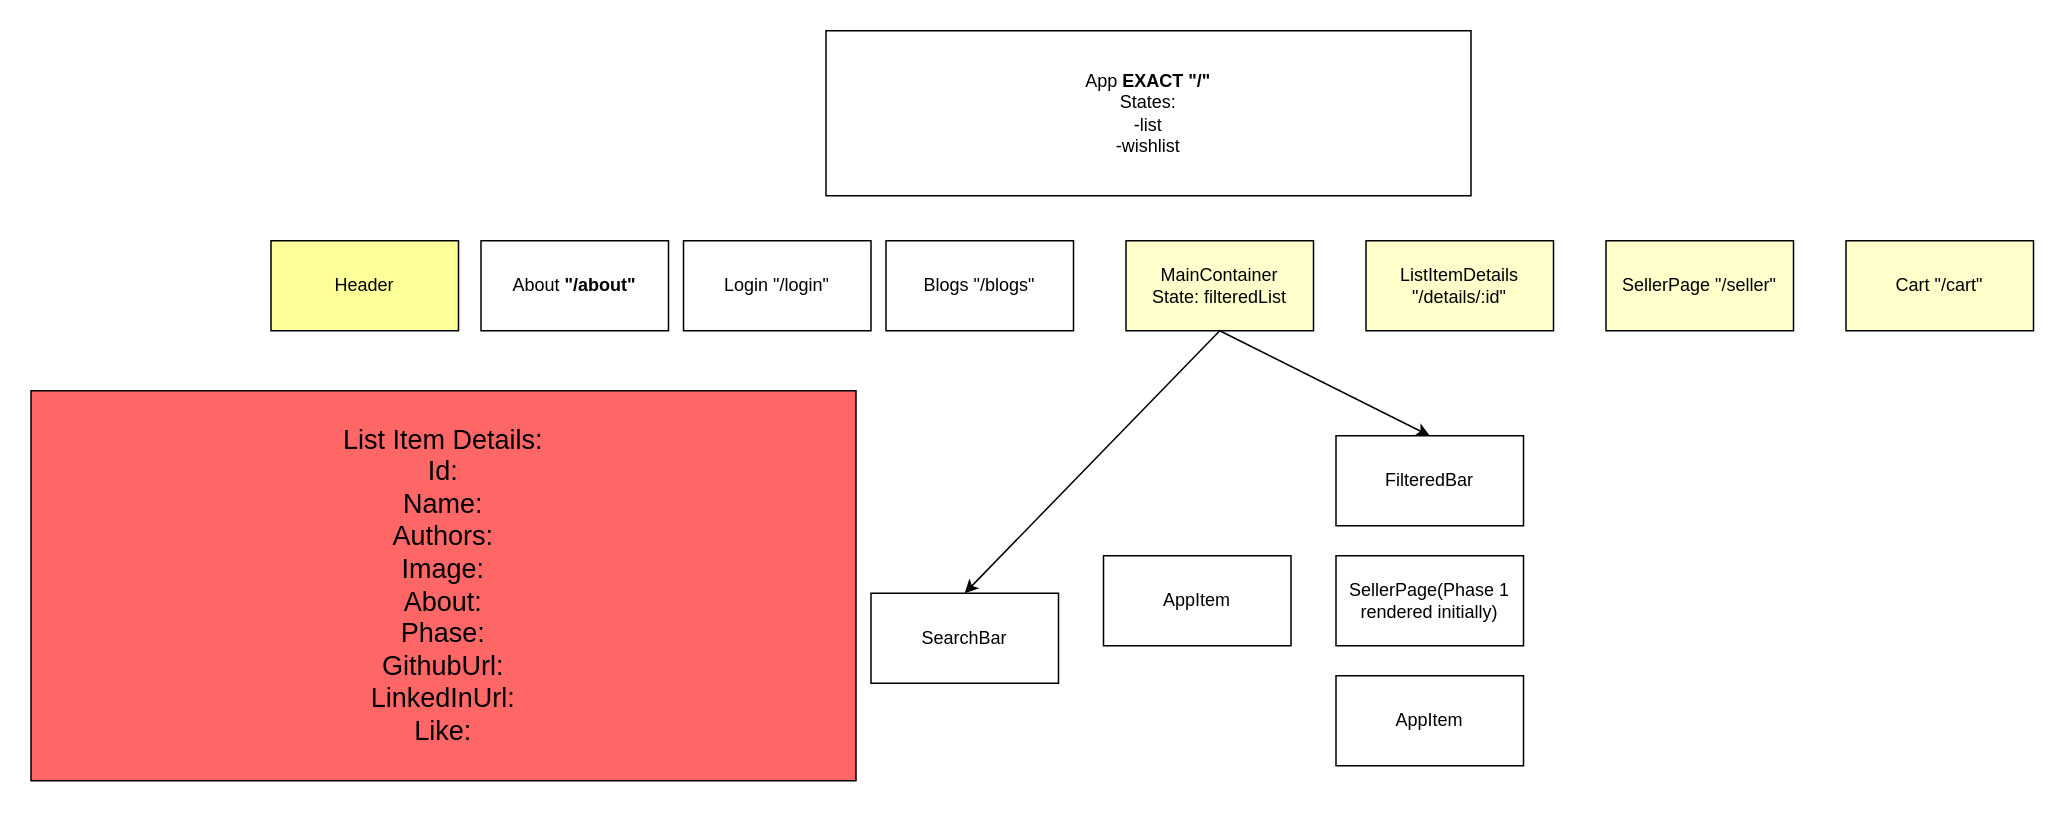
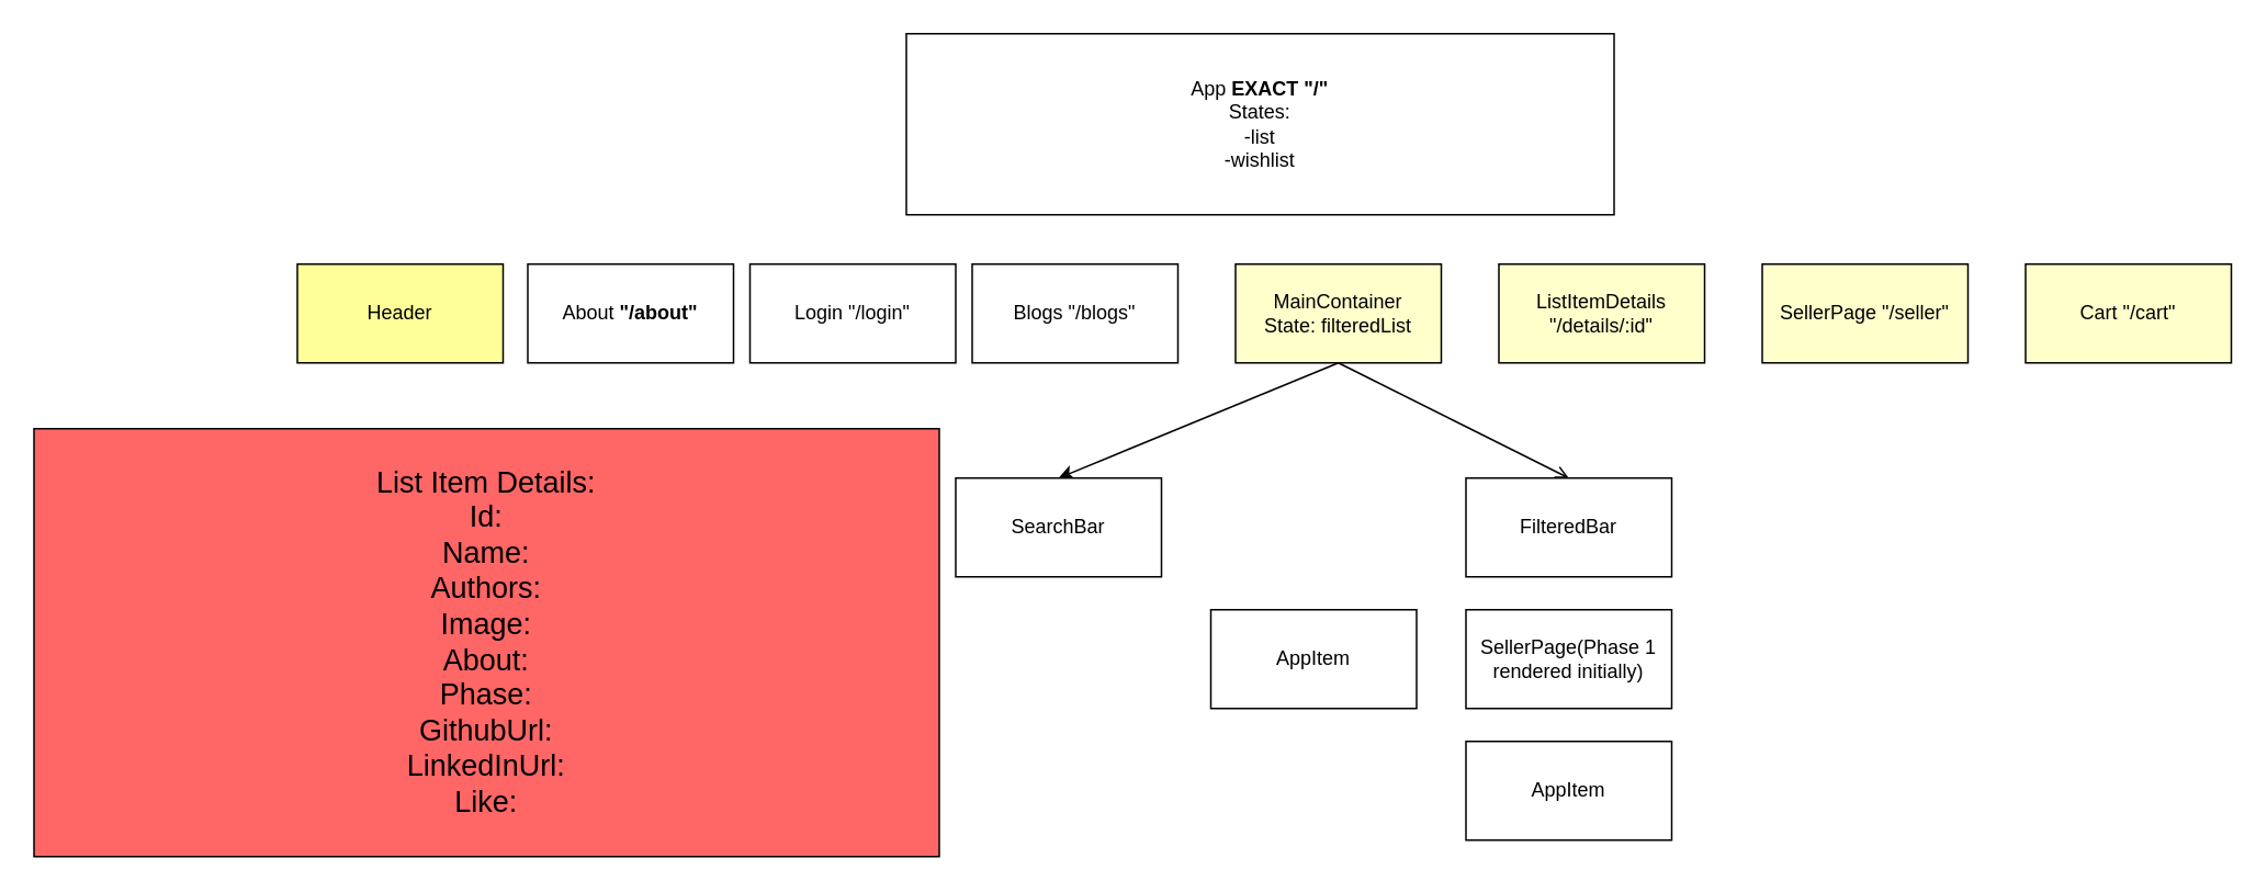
  <mxCell id="0" />
  <mxCell id="1" parent="0" />
  <mxCell id="2" value="&lt;font color=&quot;#000000&quot;&gt;App&lt;b&gt;&amp;nbsp;EXACT &quot;/&quot;&lt;/b&gt;&lt;br&gt;States:&lt;br&gt;-list&lt;br&gt;-wishlist&lt;br&gt;&lt;/font&gt;" style="rounded=0;whiteSpace=wrap;html=1;fillColor=#FFFFFF;" parent="1" vertex="1"><mxGeometry x="550" y="20" width="430" height="110" as="geometry" /></mxCell>
  <mxCell id="3" style="edgeStyle=none;html=1;exitX=0.5;exitY=1;exitDx=0;exitDy=0;entryX=0.5;entryY=0;entryDx=0;entryDy=0;fontColor=#000000;" parent="1" source="5" target="7" edge="1"><mxGeometry relative="1" as="geometry" /></mxCell>
- <mxCell id="4" style="edgeStyle=none;html=1;exitX=0.5;exitY=1;exitDx=0;exitDy=0;entryX=0.5;entryY=0;entryDx=0;entryDy=0;fontColor=#000000;" parent="1" source="5" target="15" edge="1"><mxGeometry relative="1" as="geometry" /></mxCell>
+ <mxCell id="4" style="edgeStyle=none;html=1;exitX=0.5;exitY=1;exitDx=0;exitDy=0;entryX=0.5;entryY=0;entryDx=0;entryDy=0;fontColor=#000000;endArrow=open;" parent="1" source="5" target="15" edge="1"><mxGeometry relative="1" as="geometry" /></mxCell>
  <mxCell id="5" value="&lt;font color=&quot;#000000&quot;&gt;MainContainer&lt;br&gt;State: filteredList&lt;br&gt;&lt;/font&gt;" style="rounded=0;whiteSpace=wrap;html=1;fillColor=#FFFFCC;" parent="1" vertex="1"><mxGeometry x="750" y="160" width="125" height="60" as="geometry" /></mxCell>
  <mxCell id="6" value="&lt;font color=&quot;#000000&quot;&gt;Cart &quot;/cart&quot;&lt;/font&gt;" style="rounded=0;whiteSpace=wrap;html=1;fillColor=#FFFFCC;" parent="1" vertex="1"><mxGeometry x="1230" y="160" width="125" height="60" as="geometry" /></mxCell>
- <mxCell id="7" value="&lt;font color=&quot;#000000&quot;&gt;SearchBar&lt;/font&gt;" style="rounded=0;whiteSpace=wrap;html=1;fillColor=#FFFFFF;" parent="1" vertex="1"><mxGeometry x="580" y="395" width="125" height="60" as="geometry" /></mxCell>
+ <mxCell id="7" value="&lt;font color=&quot;#000000&quot;&gt;SearchBar&lt;/font&gt;" style="rounded=0;whiteSpace=wrap;html=1;fillColor=#FFFFFF;" parent="1" vertex="1"><mxGeometry x="580" y="290" width="125" height="60" as="geometry" /></mxCell>
  <mxCell id="8" value="&lt;font color=&quot;#000000&quot;&gt;SellerPage(Phase 1 rendered initially)&lt;/font&gt;" style="rounded=0;whiteSpace=wrap;html=1;fillColor=#FFFFFF;" parent="1" vertex="1"><mxGeometry x="890" y="370" width="125" height="60" as="geometry" /></mxCell>
  <mxCell id="9" value="&lt;font color=&quot;#000000&quot;&gt;AppItem&lt;/font&gt;" style="rounded=0;whiteSpace=wrap;html=1;fillColor=#FFFFFF;" parent="1" vertex="1"><mxGeometry x="735" y="370" width="125" height="60" as="geometry" /></mxCell>
  <mxCell id="10" value="&lt;span style=&quot;color: rgb(0 , 0 , 0)&quot;&gt;AppItem&lt;/span&gt;" style="rounded=0;whiteSpace=wrap;html=1;fillColor=#FFFFFF;" parent="1" vertex="1"><mxGeometry x="890" y="450" width="125" height="60" as="geometry" /></mxCell>
  <mxCell id="11" value="&lt;font color=&quot;#000000&quot;&gt;About &lt;b&gt;&quot;/about&quot;&lt;/b&gt;&lt;/font&gt;" style="rounded=0;whiteSpace=wrap;html=1;fillColor=#FFFFFF;" parent="1" vertex="1"><mxGeometry x="320" y="160" width="125" height="60" as="geometry" /></mxCell>
  <mxCell id="12" value="&lt;font color=&quot;#000000&quot;&gt;Login &quot;/login&quot;&lt;/font&gt;" style="rounded=0;whiteSpace=wrap;html=1;fillColor=#FFFFFF;" parent="1" vertex="1"><mxGeometry x="455" y="160" width="125" height="60" as="geometry" /></mxCell>
  <mxCell id="13" value="&lt;font color=&quot;#000000&quot;&gt;SellerPage &quot;/seller&quot;&lt;/font&gt;" style="rounded=0;whiteSpace=wrap;html=1;fillColor=#FFFFCC;" parent="1" vertex="1"><mxGeometry x="1070" y="160" width="125" height="60" as="geometry" /></mxCell>
  <mxCell id="14" value="&lt;font color=&quot;#000000&quot;&gt;Blogs &quot;/blogs&quot;&lt;/font&gt;" style="rounded=0;whiteSpace=wrap;html=1;fillColor=#FFFFFF;" parent="1" vertex="1"><mxGeometry x="590" y="160" width="125" height="60" as="geometry" /></mxCell>
  <mxCell id="15" value="&lt;font color=&quot;#000000&quot;&gt;FilteredBar&lt;/font&gt;" style="rounded=0;whiteSpace=wrap;html=1;fillColor=#FFFFFF;" parent="1" vertex="1"><mxGeometry x="890" y="290" width="125" height="60" as="geometry" /></mxCell>
  <mxCell id="16" value="&lt;font color=&quot;#000000&quot;&gt;&lt;font style=&quot;font-size: 18px&quot;&gt;List Item Details:&lt;br&gt;Id:&lt;br&gt;Name:&lt;br&gt;Authors:&lt;br&gt;Image:&lt;br&gt;About:&lt;br&gt;Phase:&lt;br&gt;GithubUrl:&lt;br&gt;LinkedInUrl:&lt;br&gt;Like:&lt;/font&gt;&lt;br&gt;&lt;/font&gt;" style="rounded=0;whiteSpace=wrap;html=1;fillColor=#FF6666;" parent="1" vertex="1"><mxGeometry x="20" y="260" width="550" height="260" as="geometry" /></mxCell>
  <mxCell id="17" value="&lt;font color=&quot;#000000&quot;&gt;ListItemDetails &quot;/details/:id&quot;&lt;/font&gt;" style="rounded=0;whiteSpace=wrap;html=1;fillColor=#FFFFCC;" parent="1" vertex="1"><mxGeometry x="910" y="160" width="125" height="60" as="geometry" /></mxCell>
  <mxCell id="18" value="&lt;font color=&quot;#000000&quot;&gt;Header&lt;/font&gt;" style="rounded=0;whiteSpace=wrap;html=1;fillColor=#FFFF99;" parent="1" vertex="1"><mxGeometry x="180" y="160" width="125" height="60" as="geometry" /></mxCell>
